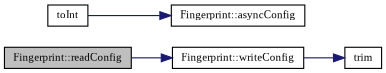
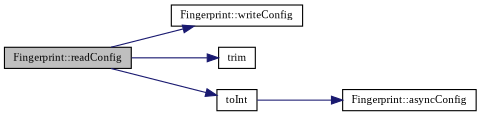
  digraph {
    fontname="Liberation Serif"
    rankdir=LR
    node [color=black fillcolor=white fontname="Liberation Serif" fontsize=10 shape=record style=filled]
    edge [color=midnightblue fontname="Liberation Serif" fontsize=10 labelfontname=Helvetica labelfontsize=10 style=solid]
    n1 [fillcolor=grey75 fontcolor=black height=0.2 label="Fingerprint::readConfig" width=0.4]
    n2 [height=0.2 label="Fingerprint::writeConfig" width=0.4]
    n3 [height=0.2 label=trim width=0.4]
    n4 [height=0.2 label=toInt width=0.4]
    n5 [height=0.2 label="Fingerprint::asyncConfig" width=0.4]
    n1 -> n2
-   n2 -> n3
+   n1 -> n3
+   n1 -> n4
    n4 -> n5
  }
